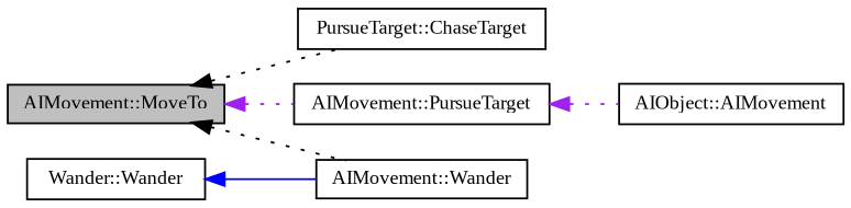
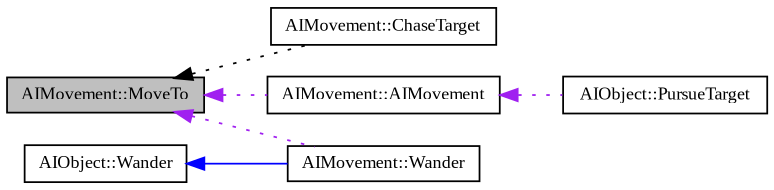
  digraph {
    fontname="Liberation Serif"
    rankdir=LR
    node [color=black fillcolor=white fontname="Liberation Serif" fontsize=10 shape=record style=filled]
    edge [color=black dir=back fontname="Liberation Serif" fontsize=10 labelfontname=Helvetica labelfontsize=10 style=dotted]
    n1 [fillcolor=grey75 fontcolor=black height=0.2 label="AIMovement::MoveTo" width=0.4]
-   n2 [height=0.2 label="PursueTarget::ChaseTarget" width=0.4]
-   n3 [height=0.2 label="AIMovement::PursueTarget" width=0.4]
+   n2 [height=0.2 label="AIMovement::ChaseTarget" width=0.4]
+   n3 [height=0.2 label="AIMovement::AIMovement" width=0.4]
    n4 [height=0.2 label="AIMovement::Wander" width=0.4]
-   n5 [height=0.2 label="AIObject::AIMovement" width=0.4]
-   n6 [height=0.2 label="Wander::Wander" width=0.4]
+   n5 [height=0.2 label="AIObject::PursueTarget" width=0.4]
+   n6 [height=0.2 label="AIObject::Wander" width=0.4]
    n1 -> n2
    n1 -> n3 [color=purple]
-   n1 -> n4
+   n1 -> n4 [color=purple]
    n3 -> n5 [color=purple]
    n6 -> n4 [color=blue style=solid]
  }
